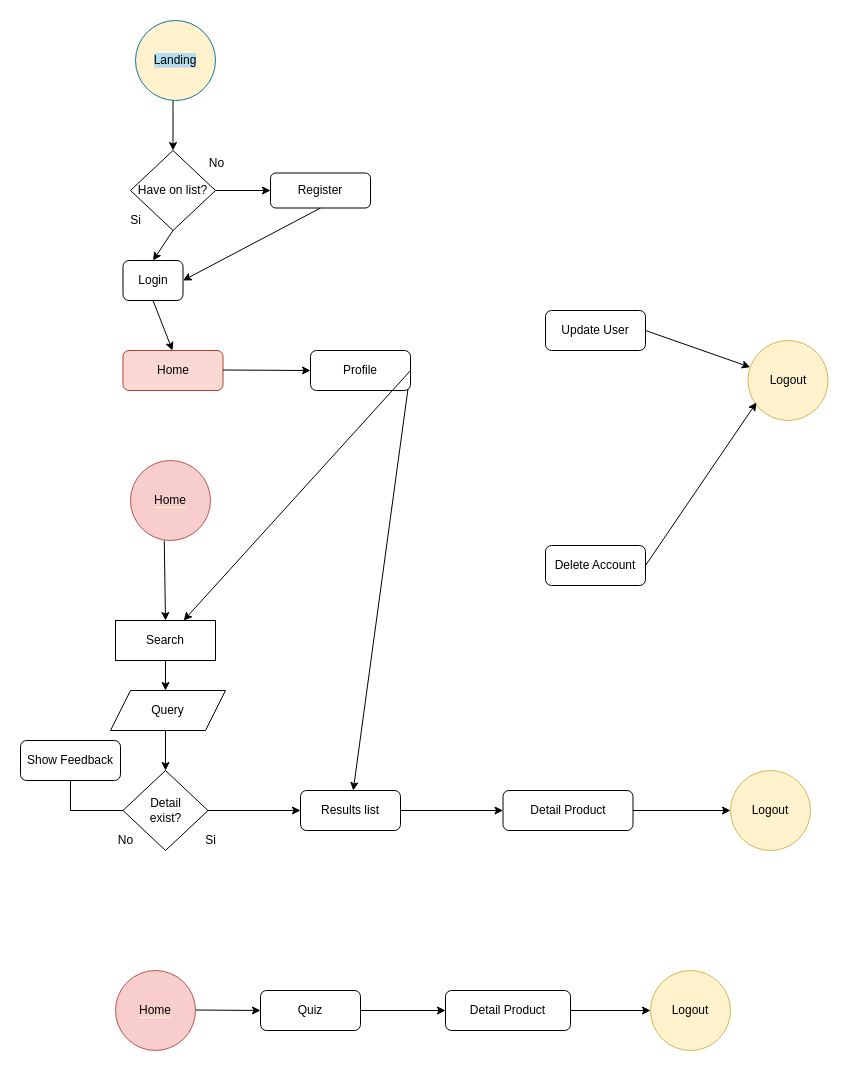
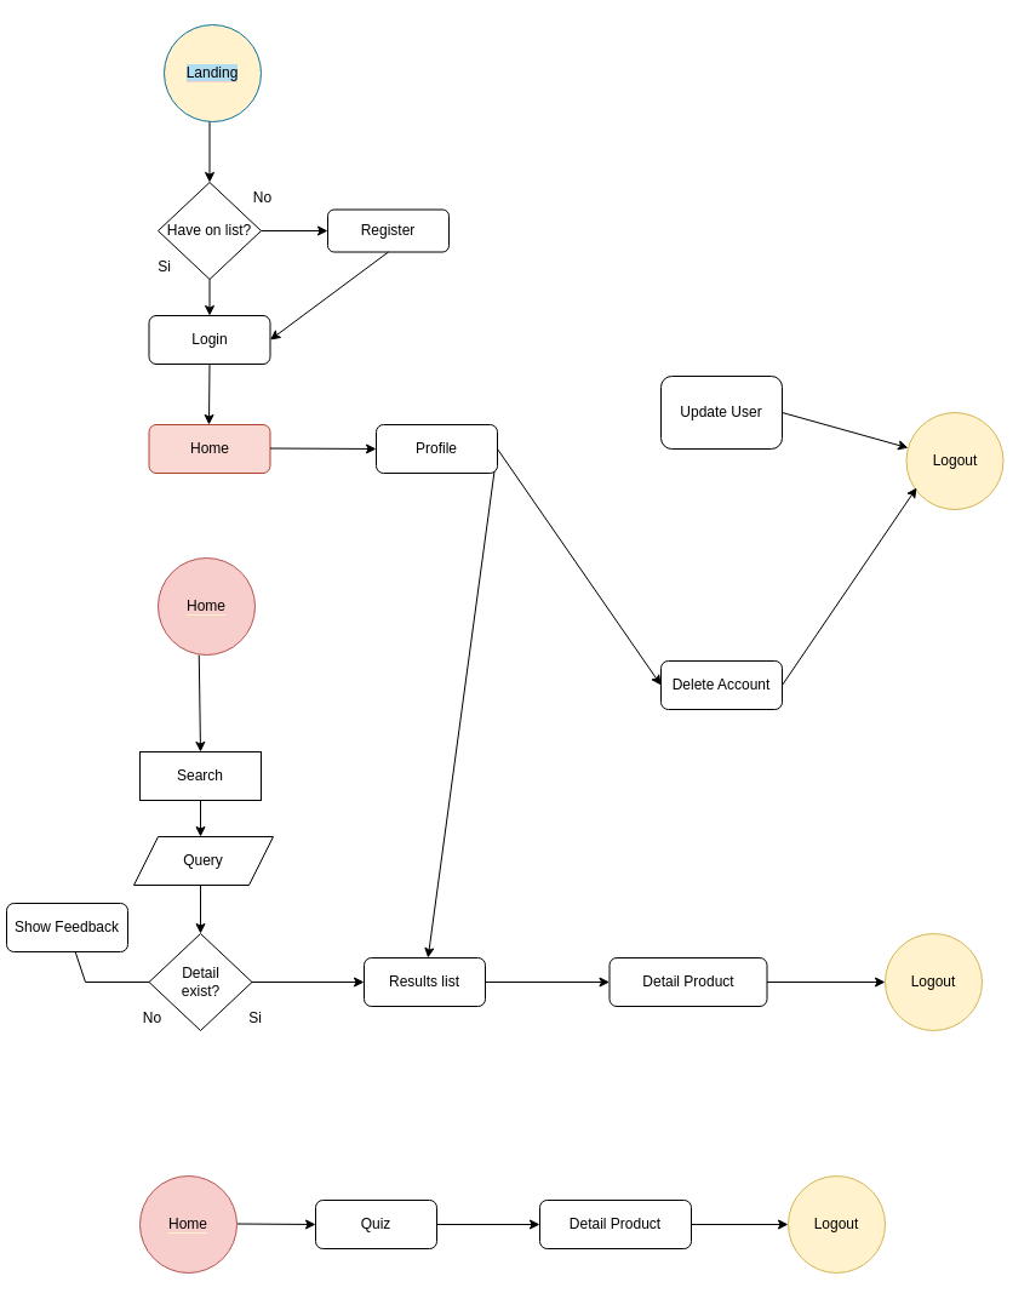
  <mxCell id="0" />
  <mxCell id="1" parent="0" />
  <mxCell id="2" value="" style="endArrow=classic;html=1;rounded=0;exitX=0.5;exitY=1;exitDx=0;exitDy=0;entryX=0.5;entryY=0;entryDx=0;entryDy=0;" edge="1" parent="1" target="15"><mxGeometry width="50" height="50" relative="1" as="geometry"><mxPoint x="163.75" y="540" as="sourcePoint" /><mxPoint x="164" y="610" as="targetPoint" /></mxGeometry></mxCell>
  <mxCell id="3" value="" style="endArrow=classic;html=1;rounded=0;exitX=0.5;exitY=1;exitDx=0;exitDy=0;" edge="1" parent="1" source="15"><mxGeometry width="50" height="50" relative="1" as="geometry"><mxPoint x="160" y="670" as="sourcePoint" /><mxPoint x="165" y="690" as="targetPoint" /></mxGeometry></mxCell>
  <mxCell id="4" value="Query" style="shape=parallelogram;perimeter=parallelogramPerimeter;whiteSpace=wrap;html=1;fixedSize=1;" vertex="1" parent="1"><mxGeometry x="110" y="690" width="115" height="40" as="geometry" /></mxCell>
  <mxCell id="5" value="" style="endArrow=classic;html=1;rounded=0;entryX=0.5;entryY=0;entryDx=0;entryDy=0;exitX=0.5;exitY=1;exitDx=0;exitDy=0;" edge="1" parent="1" target="6"><mxGeometry width="50" height="50" relative="1" as="geometry"><mxPoint x="172.5" y="90" as="sourcePoint" /><mxPoint x="170" y="140" as="targetPoint" /></mxGeometry></mxCell>
  <mxCell id="6" value="Have on list?" style="rhombus;whiteSpace=wrap;html=1;" vertex="1" parent="1"><mxGeometry x="130" y="150" width="85" height="80" as="geometry" /></mxCell>
  <mxCell id="7" value="Si" style="text;html=1;align=center;verticalAlign=middle;resizable=0;points=[];autosize=1;strokeColor=none;fillColor=none;" vertex="1" parent="1"><mxGeometry x="120" y="210" width="30" height="20" as="geometry" /></mxCell>
  <mxCell id="8" value="No" style="text;html=1;align=center;verticalAlign=middle;resizable=0;points=[];autosize=1;strokeColor=none;fillColor=none;" vertex="1" parent="1"><mxGeometry x="201.25" y="152.5" width="30" height="20" as="geometry" /></mxCell>
  <mxCell id="9" value="" style="endArrow=classic;html=1;rounded=0;exitX=1;exitY=0.5;exitDx=0;exitDy=0;entryX=0;entryY=0.5;entryDx=0;entryDy=0;" edge="1" parent="1" source="6" target="10"><mxGeometry width="50" height="50" relative="1" as="geometry"><mxPoint x="220" y="120" as="sourcePoint" /><mxPoint x="275.144" y="181.831" as="targetPoint" /></mxGeometry></mxCell>
  <mxCell id="10" value="Register" style="rounded=1;whiteSpace=wrap;html=1;" vertex="1" parent="1"><mxGeometry x="270" y="172.5" width="100" height="35" as="geometry" /></mxCell>
  <mxCell id="11" value="" style="endArrow=classic;html=1;rounded=0;exitX=0.5;exitY=1;exitDx=0;exitDy=0;entryX=0.5;entryY=0;entryDx=0;entryDy=0;" edge="1" parent="1" source="6" target="12"><mxGeometry width="50" height="50" relative="1" as="geometry"><mxPoint x="180" y="120" as="sourcePoint" /><mxPoint x="173" y="260" as="targetPoint" /></mxGeometry></mxCell>
- <mxCell id="12" value="Login" style="rounded=1;whiteSpace=wrap;html=1;" vertex="1" parent="1"><mxGeometry x="122.5" y="260" width="60" height="40" as="geometry" /></mxCell>
+ <mxCell id="12" value="Login" style="rounded=1;whiteSpace=wrap;html=1;" vertex="1" parent="1"><mxGeometry x="122.5" y="260" width="100" height="40" as="geometry" /></mxCell>
  <mxCell id="13" value="" style="endArrow=classic;html=1;rounded=0;exitX=0.5;exitY=1;exitDx=0;exitDy=0;entryX=1;entryY=0.5;entryDx=0;entryDy=0;" edge="1" parent="1" source="10" target="12"><mxGeometry width="50" height="50" relative="1" as="geometry"><mxPoint x="395" y="310" as="sourcePoint" /><mxPoint x="265" y="260" as="targetPoint" /></mxGeometry></mxCell>
  <mxCell id="14" value="" style="endArrow=classic;html=1;rounded=0;exitX=0.5;exitY=1;exitDx=0;exitDy=0;" edge="1" parent="1" source="12"><mxGeometry width="50" height="50" relative="1" as="geometry"><mxPoint x="172" y="310" as="sourcePoint" /><mxPoint x="172" y="350" as="targetPoint" /></mxGeometry></mxCell>
  <mxCell id="15" value="Search" style="whiteSpace=wrap;html=1;rounded=0;" vertex="1" parent="1"><mxGeometry x="115" y="620" width="100" height="40" as="geometry" /></mxCell>
  <mxCell id="16" value="Detail &lt;br&gt;exist?" style="rhombus;whiteSpace=wrap;html=1;" vertex="1" parent="1"><mxGeometry x="122.5" y="770" width="85" height="80" as="geometry" /></mxCell>
  <mxCell id="17" value="Si" style="text;html=1;align=center;verticalAlign=middle;resizable=0;points=[];autosize=1;strokeColor=none;fillColor=none;" vertex="1" parent="1"><mxGeometry x="195" y="830" width="30" height="20" as="geometry" /></mxCell>
  <mxCell id="18" value="No" style="text;html=1;align=center;verticalAlign=middle;resizable=0;points=[];autosize=1;strokeColor=none;fillColor=none;" vertex="1" parent="1"><mxGeometry x="110" y="830" width="30" height="20" as="geometry" /></mxCell>
  <mxCell id="19" value="" style="endArrow=classic;html=1;rounded=0;entryX=0.5;entryY=0;entryDx=0;entryDy=0;" edge="1" parent="1"><mxGeometry width="50" height="50" relative="1" as="geometry"><mxPoint x="165" y="730" as="sourcePoint" /><mxPoint x="165" y="770" as="targetPoint" /></mxGeometry></mxCell>
  <mxCell id="20" value="" style="endArrow=classic;html=1;rounded=0;exitX=1;exitY=0.5;exitDx=0;exitDy=0;entryX=0;entryY=0.5;entryDx=0;entryDy=0;" edge="1" parent="1" target="22"><mxGeometry width="50" height="50" relative="1" as="geometry"><mxPoint x="207.5" y="810" as="sourcePoint" /><mxPoint x="245" y="810" as="targetPoint" /></mxGeometry></mxCell>
  <mxCell id="21" value="Detail Product" style="rounded=1;whiteSpace=wrap;html=1;" vertex="1" parent="1"><mxGeometry x="502.5" y="790" width="130" height="40" as="geometry" /></mxCell>
  <mxCell id="22" value="Results list" style="rounded=1;whiteSpace=wrap;html=1;" vertex="1" parent="1"><mxGeometry x="300" y="790" width="100" height="40" as="geometry" /></mxCell>
  <mxCell id="23" value="" style="endArrow=classic;html=1;rounded=0;exitX=1;exitY=0.5;exitDx=0;exitDy=0;entryX=0;entryY=0.5;entryDx=0;entryDy=0;" edge="1" parent="1" source="22" target="21"><mxGeometry width="50" height="50" relative="1" as="geometry"><mxPoint x="217.5" y="820" as="sourcePoint" /><mxPoint x="255" y="820" as="targetPoint" /></mxGeometry></mxCell>
  <mxCell id="24" value="" style="endArrow=classic;html=1;rounded=0;exitX=1;exitY=0.5;exitDx=0;exitDy=0;entryX=0;entryY=0.5;entryDx=0;entryDy=0;" edge="1" parent="1" source="21"><mxGeometry width="50" height="50" relative="1" as="geometry"><mxPoint x="655" y="580" as="sourcePoint" /><mxPoint x="730" y="810" as="targetPoint" /></mxGeometry></mxCell>
  <mxCell id="25" value="" style="endArrow=classic;html=1;rounded=0;exitX=1;exitY=0.5;exitDx=0;exitDy=0;" edge="1" parent="1" source="26" target="22"><mxGeometry width="50" height="50" relative="1" as="geometry"><mxPoint x="475" y="230" as="sourcePoint" /><mxPoint x="555" y="190" as="targetPoint" /></mxGeometry></mxCell>
  <mxCell id="26" value="Profile" style="rounded=1;whiteSpace=wrap;html=1;" vertex="1" parent="1"><mxGeometry x="310" y="350" width="100" height="40" as="geometry" /></mxCell>
- <mxCell id="27" value="Show Feedback" style="rounded=1;whiteSpace=wrap;html=1;" vertex="1" parent="1"><mxGeometry x="20" y="740" width="100" height="40" as="geometry" /></mxCell>
+ <mxCell id="27" value="Show Feedback" style="rounded=1;whiteSpace=wrap;html=1;" vertex="1" parent="1"><mxGeometry x="5" y="745" width="100" height="40" as="geometry" /></mxCell>
  <mxCell id="28" value="" style="endArrow=none;html=1;rounded=0;exitX=0;exitY=0.5;exitDx=0;exitDy=0;" edge="1" parent="1" source="16" target="27"><mxGeometry width="50" height="50" relative="1" as="geometry"><mxPoint x="122.5" y="810" as="sourcePoint" /><mxPoint x="120" y="710" as="targetPoint" /><Array as="points"><mxPoint x="70" y="810" /></Array></mxGeometry></mxCell>
- <mxCell id="29" value="Update User" style="rounded=1;whiteSpace=wrap;html=1;" vertex="1" parent="1"><mxGeometry x="545" y="310" width="100" height="40" as="geometry" /></mxCell>
+ <mxCell id="29" value="Update User" style="rounded=1;whiteSpace=wrap;html=1;" vertex="1" parent="1"><mxGeometry x="545" y="310" width="100" height="60" as="geometry" /></mxCell>
  <mxCell id="30" value="Delete Account" style="rounded=1;whiteSpace=wrap;html=1;" vertex="1" parent="1"><mxGeometry x="545" y="545" width="100" height="40" as="geometry" /></mxCell>
- <mxCell id="31" value="" style="endArrow=classic;html=1;rounded=0;exitX=1;exitY=0.5;exitDx=0;exitDy=0;" edge="1" parent="1" source="26" target="15"><mxGeometry width="50" height="50" relative="1" as="geometry"><mxPoint x="480" y="240" as="sourcePoint" /><mxPoint x="565" y="200" as="targetPoint" /></mxGeometry></mxCell>
+ <mxCell id="31" value="" style="endArrow=classic;html=1;rounded=0;exitX=1;exitY=0.5;exitDx=0;exitDy=0;entryX=0;entryY=0.5;entryDx=0;entryDy=0;" edge="1" parent="1" source="26" target="30"><mxGeometry width="50" height="50" relative="1" as="geometry"><mxPoint x="480" y="240" as="sourcePoint" /><mxPoint x="565" y="200" as="targetPoint" /></mxGeometry></mxCell>
  <mxCell id="32" value="Home" style="rounded=1;whiteSpace=wrap;html=1;fillColor=#fad9d5;strokeColor=#ae4132;" vertex="1" parent="1"><mxGeometry x="122.5" y="350" width="100" height="40" as="geometry" /></mxCell>
  <mxCell id="33" value="" style="endArrow=classic;html=1;rounded=0;exitX=1;exitY=0.5;exitDx=0;exitDy=0;entryX=0;entryY=0.5;entryDx=0;entryDy=0;" edge="1" parent="1" target="26"><mxGeometry width="50" height="50" relative="1" as="geometry"><mxPoint x="222.5" y="369.5" as="sourcePoint" /><mxPoint x="267.5" y="369.5" as="targetPoint" /></mxGeometry></mxCell>
  <mxCell id="34" value="Quiz" style="rounded=1;whiteSpace=wrap;html=1;" vertex="1" parent="1"><mxGeometry x="260" y="990" width="100" height="40" as="geometry" /></mxCell>
  <mxCell id="35" value="" style="endArrow=classic;html=1;rounded=0;exitX=1;exitY=0.5;exitDx=0;exitDy=0;entryX=0;entryY=0.5;entryDx=0;entryDy=0;" edge="1" parent="1" source="34" target="36"><mxGeometry width="50" height="50" relative="1" as="geometry"><mxPoint x="365" y="1010" as="sourcePoint" /><mxPoint x="412.5" y="1010" as="targetPoint" /></mxGeometry></mxCell>
  <mxCell id="36" value="Detail Product" style="rounded=1;whiteSpace=wrap;html=1;" vertex="1" parent="1"><mxGeometry x="445" y="990" width="125" height="40" as="geometry" /></mxCell>
  <mxCell id="37" value="" style="endArrow=classic;html=1;rounded=0;exitX=1;exitY=0.5;exitDx=0;exitDy=0;" edge="1" parent="1" source="36"><mxGeometry width="50" height="50" relative="1" as="geometry"><mxPoint x="440" y="1140" as="sourcePoint" /><mxPoint x="650" y="1010" as="targetPoint" /></mxGeometry></mxCell>
  <mxCell id="38" value="" style="endArrow=classic;html=1;rounded=0;exitX=1;exitY=0.5;exitDx=0;exitDy=0;" edge="1" parent="1"><mxGeometry width="50" height="50" relative="1" as="geometry"><mxPoint x="195" y="1009.5" as="sourcePoint" /><mxPoint x="260" y="1010" as="targetPoint" /></mxGeometry></mxCell>
  <mxCell id="39" value="&lt;span style=&quot;background-color: rgb(255 , 242 , 204)&quot;&gt;Logout&lt;/span&gt;" style="ellipse;whiteSpace=wrap;html=1;aspect=fixed;fillColor=#FFF2CC;strokeColor=#d6b656;" vertex="1" parent="1"><mxGeometry x="650" y="970" width="80" height="80" as="geometry" /></mxCell>
  <mxCell id="40" value="&lt;span style=&quot;background-color: rgb(255 , 242 , 204)&quot;&gt;Logout&lt;/span&gt;" style="ellipse;whiteSpace=wrap;html=1;aspect=fixed;fillColor=#fff2cc;strokeColor=#d6b656;" vertex="1" parent="1"><mxGeometry x="730" y="770" width="80" height="80" as="geometry" /></mxCell>
  <mxCell id="41" value="&lt;span style=&quot;background-color: rgb(248 , 206 , 204)&quot;&gt;Home&lt;/span&gt;" style="ellipse;whiteSpace=wrap;html=1;aspect=fixed;labelBackgroundColor=#FFF2CC;fillColor=#F8CECC;strokeColor=#b85450;" vertex="1" parent="1"><mxGeometry x="115" y="970" width="80" height="80" as="geometry" /></mxCell>
  <mxCell id="42" value="&lt;span style=&quot;background-color: rgb(248 , 206 , 204)&quot;&gt;Home&lt;/span&gt;" style="ellipse;whiteSpace=wrap;html=1;aspect=fixed;labelBackgroundColor=#FFF2CC;fillColor=#F8CECC;strokeColor=#b85450;" vertex="1" parent="1"><mxGeometry x="130" y="460" width="80" height="80" as="geometry" /></mxCell>
  <mxCell id="43" value="&lt;span style=&quot;background-color: rgb(177 , 221 , 240)&quot;&gt;Landing&lt;/span&gt;" style="ellipse;whiteSpace=wrap;html=1;aspect=fixed;labelBackgroundColor=#F8CECC;fillColor=#fff2cc;strokeColor=#10739e;" vertex="1" parent="1"><mxGeometry x="135" y="20" width="80" height="80" as="geometry" /></mxCell>
  <mxCell id="44" value="" style="endArrow=classic;html=1;rounded=0;exitX=1;exitY=0.5;exitDx=0;exitDy=0;" edge="1" parent="1" source="29" target="45"><mxGeometry width="50" height="50" relative="1" as="geometry"><mxPoint x="650" y="380" as="sourcePoint" /><mxPoint x="747.5" y="380" as="targetPoint" /></mxGeometry></mxCell>
  <mxCell id="45" value="&lt;span style=&quot;background-color: rgb(255 , 242 , 204)&quot;&gt;Logout&lt;/span&gt;" style="ellipse;whiteSpace=wrap;html=1;aspect=fixed;fillColor=#fff2cc;strokeColor=#d6b656;" vertex="1" parent="1"><mxGeometry x="747.5" y="340" width="80" height="80" as="geometry" /></mxCell>
  <mxCell id="46" value="" style="endArrow=classic;html=1;rounded=0;exitX=1;exitY=0.5;exitDx=0;exitDy=0;entryX=0.106;entryY=0.775;entryDx=0;entryDy=0;entryPerimeter=0;" edge="1" parent="1" source="30" target="45"><mxGeometry width="50" height="50" relative="1" as="geometry"><mxPoint x="655" y="340" as="sourcePoint" /><mxPoint x="757.5" y="390" as="targetPoint" /></mxGeometry></mxCell>
